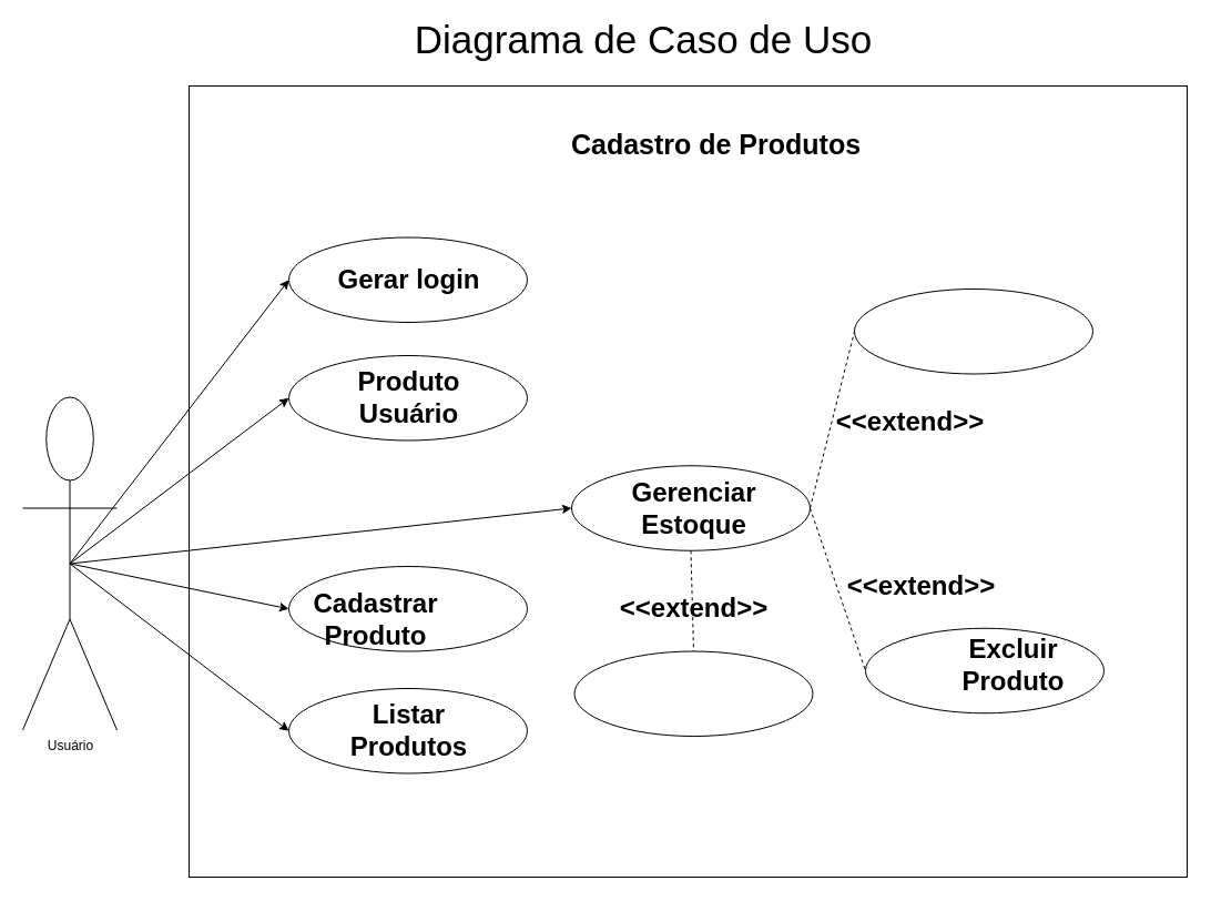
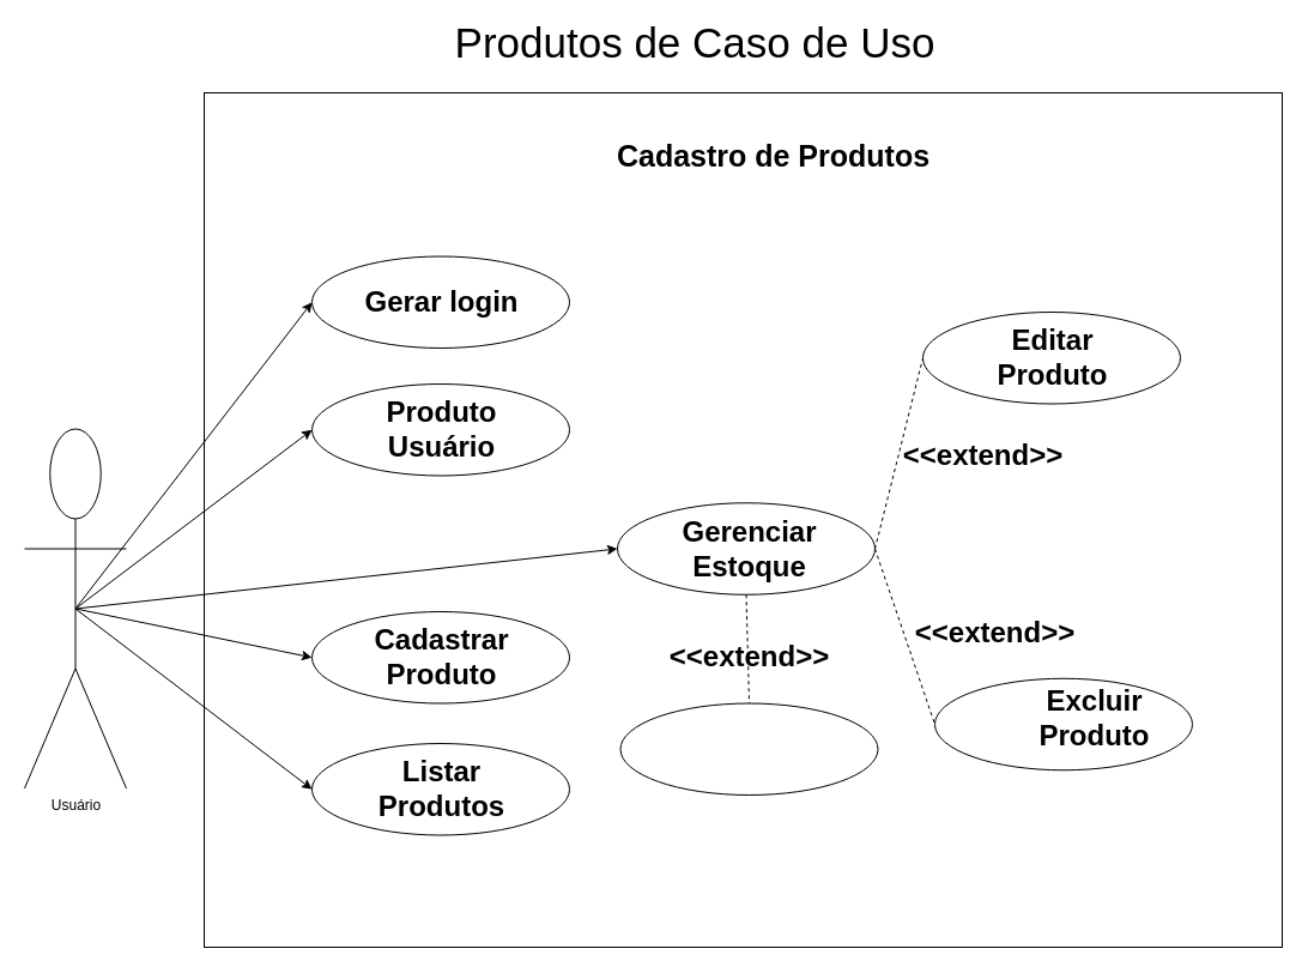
  <mxCell id="0" />
  <mxCell id="1" parent="0" />
  <mxCell id="2" value="" style="rounded=0;whiteSpace=wrap;html=1;" parent="1" vertex="1"><mxGeometry x="170" y="77" width="900" height="713" as="geometry" /></mxCell>
  <mxCell id="3" value="Usuário" style="shape=umlActor;verticalLabelPosition=bottom;verticalAlign=top;html=1;outlineConnect=0;" parent="1" vertex="1"><mxGeometry x="20" y="357.5" width="85" height="300" as="geometry" /></mxCell>
  <mxCell id="4" value="" style="ellipse;whiteSpace=wrap;html=1;" parent="1" vertex="1"><mxGeometry x="260" y="213.5" width="215" height="76.5" as="geometry" /></mxCell>
  <mxCell id="5" value="Gerar login" style="text;strokeColor=none;fillColor=none;html=1;fontSize=24;fontStyle=1;verticalAlign=middle;align=center;" parent="1" vertex="1"><mxGeometry x="302.5" y="234.25" width="130" height="35" as="geometry" /></mxCell>
  <mxCell id="6" value="" style="endArrow=classic;html=1;rounded=0;entryX=0;entryY=0.5;entryDx=0;entryDy=0;exitX=0.5;exitY=0.5;exitDx=0;exitDy=0;exitPerimeter=0;" parent="1" source="3" target="4" edge="1"><mxGeometry width="50" height="50" relative="1" as="geometry"><mxPoint x="110" y="633.5" as="sourcePoint" /><mxPoint x="225" y="313.5" as="targetPoint" /></mxGeometry></mxCell>
  <mxCell id="7" value="&lt;font style=&quot;font-size: 25px;&quot;&gt;Cadastro de Produtos&lt;/font&gt;" style="text;strokeColor=none;fillColor=none;html=1;fontSize=24;fontStyle=1;verticalAlign=middle;align=center;" parent="1" vertex="1"><mxGeometry x="430" y="90" width="430" height="80" as="geometry" /></mxCell>
  <mxCell id="8" value="" style="endArrow=classic;html=1;rounded=0;entryX=0;entryY=0.5;entryDx=0;entryDy=0;exitX=0.5;exitY=0.5;exitDx=0;exitDy=0;exitPerimeter=0;" parent="1" source="3" target="19" edge="1"><mxGeometry width="50" height="50" relative="1" as="geometry"><mxPoint x="110" y="633.5" as="sourcePoint" /><mxPoint x="285" y="521.75" as="targetPoint" /></mxGeometry></mxCell>
  <mxCell id="9" value="" style="endArrow=classic;html=1;rounded=0;entryX=0;entryY=0.5;entryDx=0;entryDy=0;exitX=0.5;exitY=0.5;exitDx=0;exitDy=0;exitPerimeter=0;" parent="1" source="3" target="23" edge="1"><mxGeometry width="50" height="50" relative="1" as="geometry"><mxPoint x="110" y="633.5" as="sourcePoint" /><mxPoint x="285" y="756" as="targetPoint" /></mxGeometry></mxCell>
  <mxCell id="10" value="" style="endArrow=classic;html=1;rounded=0;entryX=0;entryY=0.5;entryDx=0;entryDy=0;exitX=0.5;exitY=0.5;exitDx=0;exitDy=0;exitPerimeter=0;" parent="1" source="3" target="25" edge="1"><mxGeometry width="50" height="50" relative="1" as="geometry"><mxPoint x="110" y="633.5" as="sourcePoint" /><mxPoint x="285" y="916" as="targetPoint" /></mxGeometry></mxCell>
  <mxCell id="11" value="" style="endArrow=classic;html=1;rounded=0;entryX=0;entryY=0.5;entryDx=0;entryDy=0;exitX=0.5;exitY=0.5;exitDx=0;exitDy=0;exitPerimeter=0;" parent="1" source="3" target="21" edge="1"><mxGeometry width="50" height="50" relative="1" as="geometry"><mxPoint x="120" y="634" as="sourcePoint" /><mxPoint x="515" y="492.5" as="targetPoint" /></mxGeometry></mxCell>
  <mxCell id="12" value="" style="endArrow=none;dashed=1;html=1;rounded=0;entryX=0;entryY=0.5;entryDx=0;entryDy=0;exitX=1;exitY=0.5;exitDx=0;exitDy=0;" parent="1" source="21" target="28" edge="1"><mxGeometry width="50" height="50" relative="1" as="geometry"><mxPoint x="825" y="492.5" as="sourcePoint" /><mxPoint x="955" y="481" as="targetPoint" /></mxGeometry></mxCell>
  <mxCell id="13" value="" style="endArrow=none;dashed=1;html=1;rounded=0;entryX=0;entryY=0.5;entryDx=0;entryDy=0;exitX=1;exitY=0.5;exitDx=0;exitDy=0;" parent="1" source="21" target="30" edge="1"><mxGeometry width="50" height="50" relative="1" as="geometry"><mxPoint x="825" y="492.5" as="sourcePoint" /><mxPoint x="965" y="491.5" as="targetPoint" /></mxGeometry></mxCell>
  <mxCell id="14" value="&amp;lt;&amp;lt;extend&amp;gt;&amp;gt;" style="text;strokeColor=none;fillColor=none;html=1;fontSize=24;fontStyle=1;verticalAlign=middle;align=center;" parent="1" vertex="1"><mxGeometry x="750" y="370" width="140" height="20" as="geometry" /></mxCell>
  <mxCell id="15" value="&amp;lt;&amp;lt;extend&amp;gt;&amp;gt;" style="text;strokeColor=none;fillColor=none;html=1;fontSize=24;fontStyle=1;verticalAlign=middle;align=center;" parent="1" vertex="1"><mxGeometry x="760" y="517.5" width="140" height="20" as="geometry" /></mxCell>
  <mxCell id="16" value="" style="endArrow=none;dashed=1;html=1;rounded=0;entryX=0.5;entryY=0;entryDx=0;entryDy=0;exitX=0.5;exitY=1;exitDx=0;exitDy=0;" parent="1" source="21" target="27" edge="1"><mxGeometry width="50" height="50" relative="1" as="geometry"><mxPoint x="670" y="555" as="sourcePoint" /><mxPoint x="965" y="786.5" as="targetPoint" /></mxGeometry></mxCell>
  <mxCell id="17" value="&amp;lt;&amp;lt;extend&amp;gt;&amp;gt;" style="text;strokeColor=none;fillColor=none;html=1;fontSize=24;fontStyle=1;verticalAlign=middle;align=center;" parent="1" vertex="1"><mxGeometry x="555" y="537.5" width="140" height="20" as="geometry" /></mxCell>
- <mxCell id="18" value="&lt;font style=&quot;font-size: 35px;&quot;&gt;Diagrama de Caso de Uso&lt;/font&gt;" style="text;html=1;strokeColor=none;fillColor=none;align=center;verticalAlign=middle;whiteSpace=wrap;rounded=0;" vertex="1" parent="1"><mxGeometry x="360" y="20" width="440" height="30" as="geometry" /></mxCell>
+ <mxCell id="18" value="&lt;font style=&quot;font-size: 35px;&quot;&gt;Produtos de Caso de Uso&lt;/font&gt;" style="text;html=1;strokeColor=none;fillColor=none;align=center;verticalAlign=middle;whiteSpace=wrap;rounded=0;" vertex="1" parent="1"><mxGeometry x="360" y="20" width="440" height="30" as="geometry" /></mxCell>
  <mxCell id="19" value="" style="ellipse;whiteSpace=wrap;html=1;" vertex="1" parent="1"><mxGeometry x="260" y="320" width="215" height="76.5" as="geometry" /></mxCell>
  <mxCell id="20" value="Produto&lt;br style=&quot;border-color: var(--border-color);&quot;&gt;Usuário" style="text;strokeColor=none;fillColor=none;html=1;fontSize=24;fontStyle=1;verticalAlign=middle;align=center;" vertex="1" parent="1"><mxGeometry x="302.5" y="340" width="130" height="35" as="geometry" /></mxCell>
  <mxCell id="21" value="" style="ellipse;whiteSpace=wrap;html=1;" vertex="1" parent="1"><mxGeometry x="515" y="419.25" width="215" height="76.5" as="geometry" /></mxCell>
  <mxCell id="22" value="Gerenciar &lt;br&gt;Estoque" style="text;strokeColor=none;fillColor=none;html=1;fontSize=24;fontStyle=1;verticalAlign=middle;align=center;" vertex="1" parent="1"><mxGeometry x="560" y="440" width="130" height="35" as="geometry" /></mxCell>
  <mxCell id="23" value="" style="ellipse;whiteSpace=wrap;html=1;" vertex="1" parent="1"><mxGeometry x="260" y="510" width="215" height="76.5" as="geometry" /></mxCell>
- <mxCell id="24" value="Cadastrar&lt;br style=&quot;border-color: var(--border-color);&quot;&gt;Produto" style="text;strokeColor=none;fillColor=none;html=1;fontSize=24;fontStyle=1;verticalAlign=middle;align=center;" vertex="1" parent="1"><mxGeometry x="272.5" y="540.75" width="130" height="35" as="geometry" /></mxCell>
+ <mxCell id="24" value="Cadastrar&lt;br style=&quot;border-color: var(--border-color);&quot;&gt;Produto" style="text;strokeColor=none;fillColor=none;html=1;fontSize=24;fontStyle=1;verticalAlign=middle;align=center;" vertex="1" parent="1"><mxGeometry x="302.5" y="530.75" width="130" height="35" as="geometry" /></mxCell>
  <mxCell id="25" value="" style="ellipse;whiteSpace=wrap;html=1;" vertex="1" parent="1"><mxGeometry x="260" y="620" width="215" height="76.5" as="geometry" /></mxCell>
  <mxCell id="26" value="Listar&lt;br&gt;Produtos" style="text;strokeColor=none;fillColor=none;html=1;fontSize=24;fontStyle=1;verticalAlign=middle;align=center;" vertex="1" parent="1"><mxGeometry x="302.5" y="640.75" width="130" height="35" as="geometry" /></mxCell>
  <mxCell id="27" value="" style="ellipse;whiteSpace=wrap;html=1;" vertex="1" parent="1"><mxGeometry x="517.5" y="586.5" width="215" height="76.5" as="geometry" /></mxCell>
  <mxCell id="28" value="" style="ellipse;whiteSpace=wrap;html=1;" vertex="1" parent="1"><mxGeometry x="770" y="260" width="215" height="76.5" as="geometry" /></mxCell>
+ <mxCell id="29" value="Editar&lt;br&gt;Produto" style="text;strokeColor=none;fillColor=none;html=1;fontSize=24;fontStyle=1;verticalAlign=middle;align=center;" vertex="1" parent="1"><mxGeometry x="812.5" y="280.75" width="130" height="35" as="geometry" /></mxCell>
  <mxCell id="30" value="" style="ellipse;whiteSpace=wrap;html=1;" vertex="1" parent="1"><mxGeometry x="780" y="565.75" width="215" height="76.5" as="geometry" /></mxCell>
  <mxCell id="31" value="Excluir&lt;br&gt;Produto" style="text;strokeColor=none;fillColor=none;html=1;fontSize=24;fontStyle=1;verticalAlign=middle;align=center;" vertex="1" parent="1"><mxGeometry x="847.5" y="581.5" width="130" height="35" as="geometry" /></mxCell>
